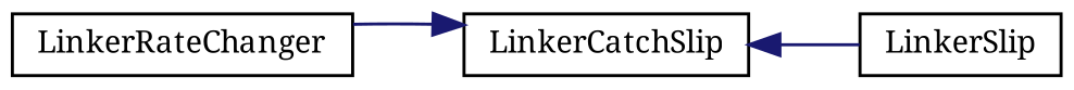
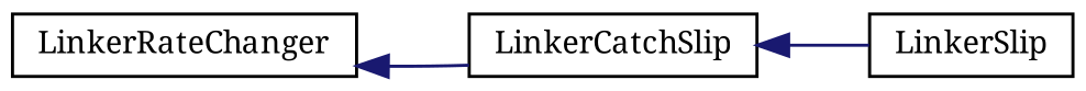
  digraph {
    fontname="Noto Serif"
    rankdir=LR
    node [color=black fillcolor=white fontname="Noto Serif" fontsize=10 shape=record style=filled]
    edge [color=midnightblue dir=back fontname="Noto Serif" fontsize=10 labelfontname=Helvetica labelfontsize=10 style=solid]
    n1 [height=0.2 label=LinkerRateChanger width=0.4]
    n2 [height=0.2 label=LinkerCatchSlip width=0.4]
    n3 [height=0.2 label=LinkerSlip width=0.4]
-   n2 -> n1
+   n1 -> n2
    n2 -> n3
  }
